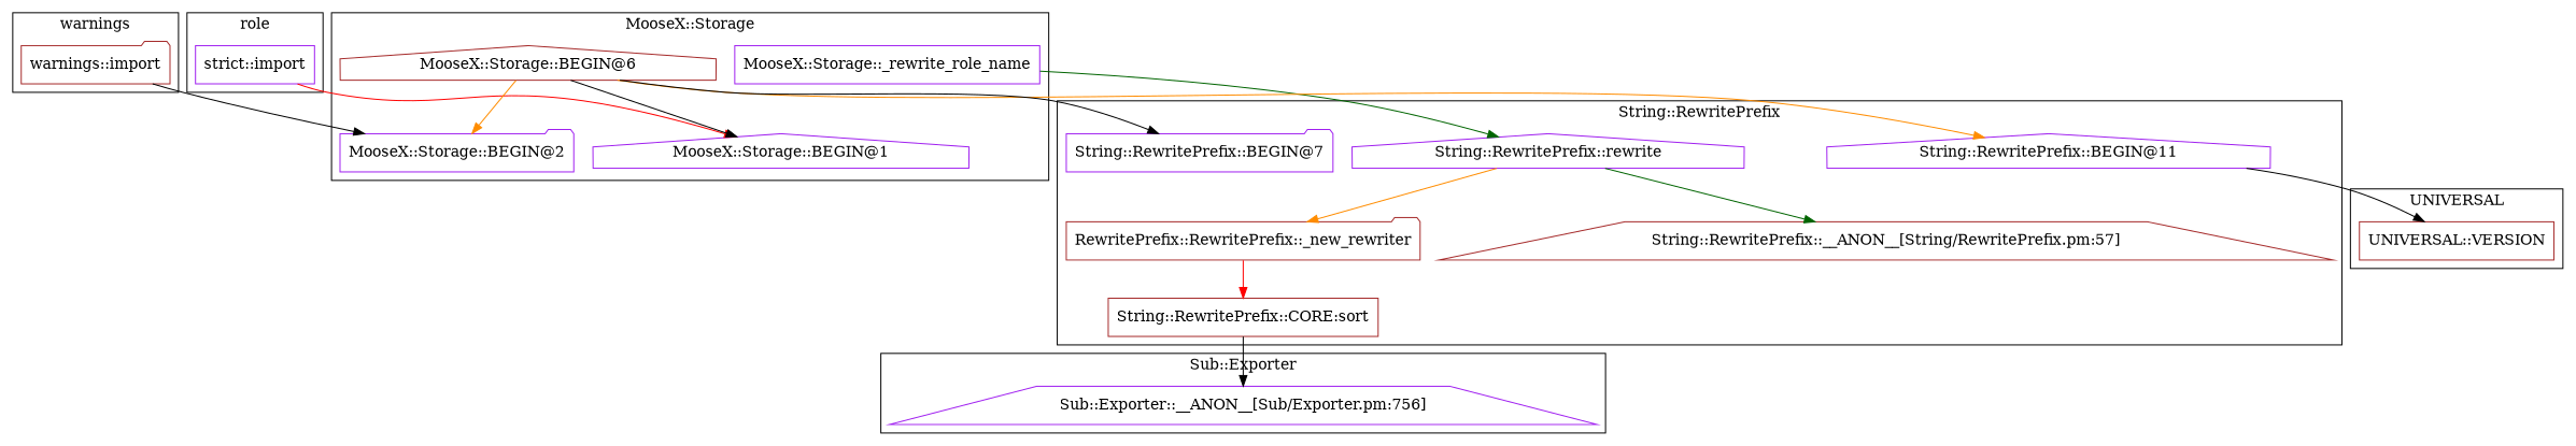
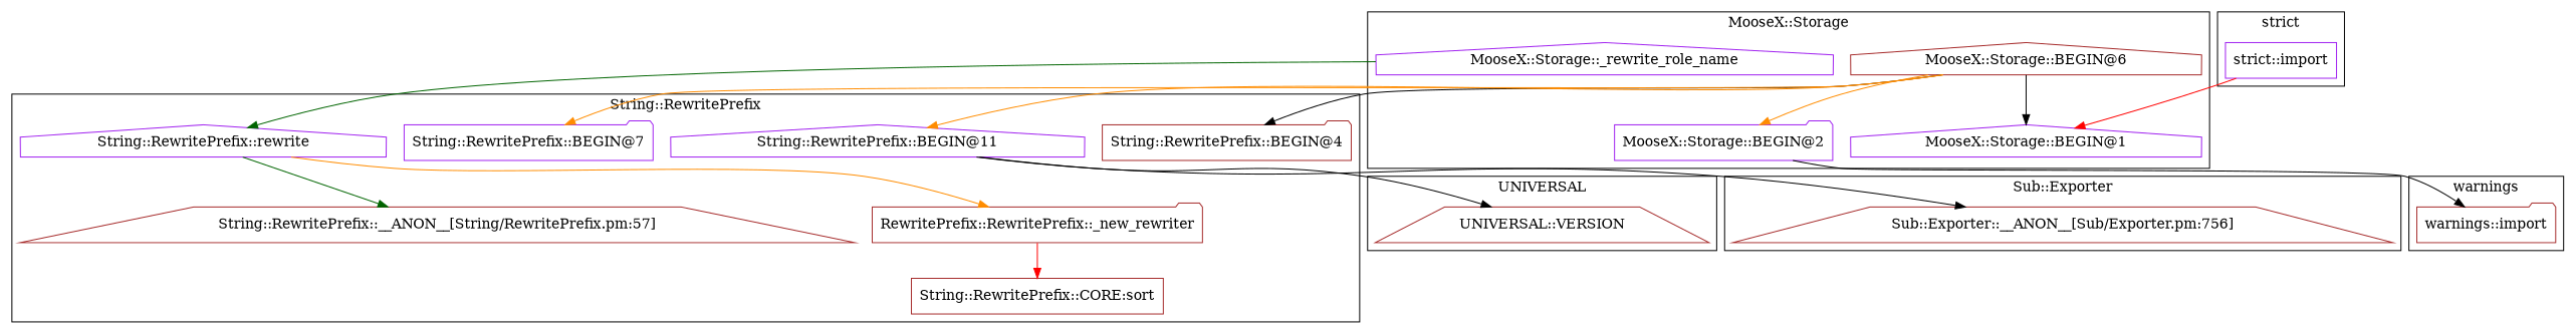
  digraph {
    node [color=brown shape=folder]
    edge [color=black]
-   "UNIVERSAL::VERSION" [shape=box]
+   "UNIVERSAL::VERSION" [shape=trapezium]
    "warnings::import"
    "String::RewritePrefix::CORE:sort" [shape=box]
+   "String::RewritePrefix::BEGIN@4"
    "String::RewritePrefix::rewrite" [color=purple shape=house]
    n6 [label="RewritePrefix::RewritePrefix::_new_rewriter"]
    "String::RewritePrefix::BEGIN@11" [color=purple shape=house]
    "String::RewritePrefix::__ANON__[String/RewritePrefix.pm:57]" [shape=trapezium]
    "String::RewritePrefix::BEGIN@7" [color=purple]
-   "Sub::Exporter::__ANON__[Sub/Exporter.pm:756]" [color=purple shape=trapezium]
+   "Sub::Exporter::__ANON__[Sub/Exporter.pm:756]" [shape=trapezium]
    "strict::import" [color=purple shape=box]
    "MooseX::Storage::BEGIN@1" [color=purple shape=house]
    "MooseX::Storage::BEGIN@2" [color=purple]
-   "MooseX::Storage::_rewrite_role_name" [color=purple shape=box]
+   "MooseX::Storage::_rewrite_role_name" [color=purple shape=house]
    "MooseX::Storage::BEGIN@6" [shape=house]
    subgraph cluster_1 {
      label=UNIVERSAL
      "UNIVERSAL::VERSION"
    }
    subgraph cluster_2 {
      label=warnings
      "warnings::import"
    }
    subgraph cluster_3 {
      label="String::RewritePrefix"
      "String::RewritePrefix::CORE:sort"
+     "String::RewritePrefix::BEGIN@4"
      "String::RewritePrefix::rewrite"
      n6
      "String::RewritePrefix::BEGIN@11"
      "String::RewritePrefix::__ANON__[String/RewritePrefix.pm:57]"
      "String::RewritePrefix::BEGIN@7"
    }
    subgraph cluster_4 {
      label="Sub::Exporter"
      "Sub::Exporter::__ANON__[Sub/Exporter.pm:756]"
    }
    subgraph cluster_5 {
-     label=role
+     label="strict"
      "strict::import"
    }
    subgraph cluster_6 {
      label="MooseX::Storage"
      "MooseX::Storage::BEGIN@1"
      "MooseX::Storage::BEGIN@2"
      "MooseX::Storage::_rewrite_role_name"
      "MooseX::Storage::BEGIN@6"
    }
    "String::RewritePrefix::rewrite" -> n6 [color=darkorange]
    "String::RewritePrefix::rewrite" -> "String::RewritePrefix::__ANON__[String/RewritePrefix.pm:57]" [color=darkgreen]
    n6 -> "String::RewritePrefix::CORE:sort" [color=red]
    "String::RewritePrefix::BEGIN@11" -> "UNIVERSAL::VERSION"
-   "String::RewritePrefix::CORE:sort" -> "Sub::Exporter::__ANON__[Sub/Exporter.pm:756]"
+   "String::RewritePrefix::BEGIN@11" -> "Sub::Exporter::__ANON__[Sub/Exporter.pm:756]"
    "strict::import" -> "MooseX::Storage::BEGIN@1" [color=red]
-   "warnings::import" -> "MooseX::Storage::BEGIN@2"
+   "MooseX::Storage::BEGIN@2" -> "warnings::import"
    "MooseX::Storage::_rewrite_role_name" -> "String::RewritePrefix::rewrite" [color=darkgreen]
+   "MooseX::Storage::BEGIN@6" -> "String::RewritePrefix::BEGIN@4"
    "MooseX::Storage::BEGIN@6" -> "String::RewritePrefix::BEGIN@11" [color=darkorange]
-   "MooseX::Storage::BEGIN@6" -> "String::RewritePrefix::BEGIN@7"
+   "MooseX::Storage::BEGIN@6" -> "String::RewritePrefix::BEGIN@7" [color=darkorange]
    "MooseX::Storage::BEGIN@6" -> "MooseX::Storage::BEGIN@1"
    "MooseX::Storage::BEGIN@6" -> "MooseX::Storage::BEGIN@2" [color=darkorange]
  }
